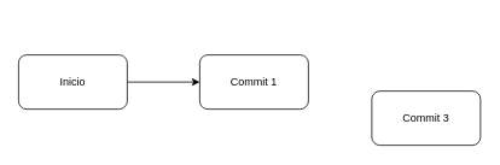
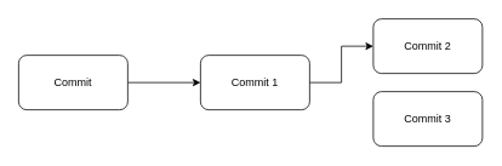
  <mxCell id="0" />
  <mxCell id="1" parent="0" />
  <mxCell id="2" value="" style="edgeStyle=orthogonalEdgeStyle;rounded=0;orthogonalLoop=1;jettySize=auto;html=1;" edge="1" parent="1" source="3" target="5"><mxGeometry relative="1" as="geometry" /></mxCell>
- <mxCell id="3" value="&lt;div&gt;Inicio&lt;/div&gt;" style="rounded=1;whiteSpace=wrap;html=1;" vertex="1" parent="1"><mxGeometry x="20" y="60" width="120" height="60" as="geometry" /></mxCell>
+ <mxCell id="3" value="&lt;div&gt;Commit&lt;/div&gt;" style="rounded=1;whiteSpace=wrap;html=1;" vertex="1" parent="1"><mxGeometry x="20" y="60" width="120" height="60" as="geometry" /></mxCell>
+ <mxCell id="4" value="" style="edgeStyle=orthogonalEdgeStyle;rounded=0;orthogonalLoop=1;jettySize=auto;html=1;" edge="1" parent="1" source="5" target="6"><mxGeometry relative="1" as="geometry" /></mxCell>
  <mxCell id="5" value="&lt;div&gt;Commit 1&lt;/div&gt;" style="whiteSpace=wrap;html=1;rounded=1;" vertex="1" parent="1"><mxGeometry x="220" y="60" width="120" height="60" as="geometry" /></mxCell>
+ <mxCell id="6" value="Commit 2" style="whiteSpace=wrap;html=1;rounded=1;" vertex="1" parent="1"><mxGeometry x="410" y="20" width="120" height="60" as="geometry" /></mxCell>
  <mxCell id="7" value="Commit 3" style="rounded=1;whiteSpace=wrap;html=1;" vertex="1" parent="1"><mxGeometry x="410" y="100" width="120" height="60" as="geometry" /></mxCell>
